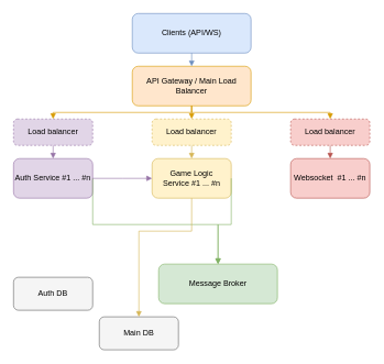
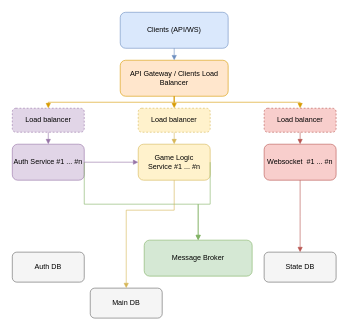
  <mxCell id="0" />
  <mxCell id="1" parent="0" />
  <mxCell id="2" value="Clients (API/WS)" style="rounded=1;whiteSpace=wrap;html=1;fillColor=#dae8fc;strokeColor=#6c8ebf;" parent="1" vertex="1"><mxGeometry x="200" y="20" width="180" height="60" as="geometry" /></mxCell>
- <mxCell id="3" value="API Gateway / Main Load Balancer" style="rounded=1;whiteSpace=wrap;html=1;fillColor=#ffe6cc;strokeColor=#d79b00;" parent="1" vertex="1"><mxGeometry x="200" y="100" width="180" height="60" as="geometry" /></mxCell>
+ <mxCell id="3" value="API Gateway / Clients Load Balancer" style="rounded=1;whiteSpace=wrap;html=1;fillColor=#ffe6cc;strokeColor=#d79b00;" parent="1" vertex="1"><mxGeometry x="200" y="100" width="180" height="60" as="geometry" /></mxCell>
  <mxCell id="4" value="Load balancer" style="rounded=1;whiteSpace=wrap;html=1;fillColor=#e1d5e7;strokeColor=#9673a6;dashed=1;" parent="1" vertex="1"><mxGeometry x="20" y="180" width="120" height="40" as="geometry" /></mxCell>
  <mxCell id="5" value="&lt;span style=&quot;color: rgb(0, 0, 0);&quot;&gt;Load balancer&lt;/span&gt;" style="rounded=1;whiteSpace=wrap;html=1;fillColor=#fff2cc;strokeColor=#d6b656;dashed=1;" parent="1" vertex="1"><mxGeometry x="230" y="180" width="120" height="40" as="geometry" /></mxCell>
  <mxCell id="6" value="&lt;span style=&quot;color: rgb(0, 0, 0);&quot;&gt;Load balancer&lt;/span&gt;" style="rounded=1;whiteSpace=wrap;html=1;fillColor=#f8cecc;strokeColor=#b85450;dashed=1;" parent="1" vertex="1"><mxGeometry x="440" y="180" width="120" height="40" as="geometry" /></mxCell>
  <mxCell id="7" value="Auth Service #1 ... #n" style="rounded=1;whiteSpace=wrap;html=1;fillColor=#e1d5e7;strokeColor=#9673a6;" parent="1" vertex="1"><mxGeometry x="20" y="240" width="120" height="60" as="geometry" /></mxCell>
  <mxCell id="8" value="Game Logic Service&lt;span style=&quot;color: rgb(0, 0, 0);&quot;&gt;&amp;nbsp;#1 ... #n&lt;/span&gt;" style="rounded=1;whiteSpace=wrap;html=1;fillColor=#fff2cc;strokeColor=#d6b656;" parent="1" vertex="1"><mxGeometry x="230" y="240" width="120" height="60" as="geometry" /></mxCell>
  <mxCell id="9" value="Websocket&amp;nbsp;&lt;span style=&quot;color: rgb(0, 0, 0);&quot;&gt;&amp;nbsp;#1 ... #n&lt;/span&gt;" style="rounded=1;whiteSpace=wrap;html=1;fillColor=#f8cecc;strokeColor=#b85450;" parent="1" vertex="1"><mxGeometry x="440" y="240" width="120" height="60" as="geometry" /></mxCell>
  <mxCell id="10" value="Message Broker" style="rounded=1;whiteSpace=wrap;html=1;fillColor=#d5e8d4;strokeColor=#82b366;" parent="1" vertex="1"><mxGeometry x="240" y="400" width="180" height="60" as="geometry" /></mxCell>
  <mxCell id="11" value="Auth DB" style="rounded=1;whiteSpace=wrap;html=1;fillColor=#f5f5f5;strokeColor=#666666;" parent="1" vertex="1"><mxGeometry x="20" y="420" width="120" height="50" as="geometry" /></mxCell>
  <mxCell id="12" value="Main DB" style="rounded=1;whiteSpace=wrap;html=1;fillColor=#f5f5f5;strokeColor=#666666;" parent="1" vertex="1"><mxGeometry x="150" y="480" width="120" height="50" as="geometry" /></mxCell>
+ <mxCell id="13" value="State DB" style="rounded=1;whiteSpace=wrap;html=1;fillColor=#f5f5f5;strokeColor=#666666;" parent="1" vertex="1"><mxGeometry x="440" y="420" width="120" height="50" as="geometry" /></mxCell>
  <mxCell id="14" style="edgeStyle=elbowEdgeStyle;elbow=vertical;rounded=0;orthogonalLoop=1;jettySize=auto;html=1;endArrow=block;endFill=1;strokeColor=#6c8ebf;" parent="1" source="2" target="3" edge="1"><mxGeometry relative="1" as="geometry" /></mxCell>
  <mxCell id="15" style="edgeStyle=elbowEdgeStyle;elbow=vertical;rounded=0;orthogonalLoop=1;jettySize=auto;html=1;endArrow=block;endFill=1;strokeColor=#d79b00;" parent="1" source="3" target="4" edge="1"><mxGeometry relative="1" as="geometry" /></mxCell>
  <mxCell id="16" style="edgeStyle=elbowEdgeStyle;elbow=vertical;rounded=0;orthogonalLoop=1;jettySize=auto;html=1;endArrow=block;endFill=1;strokeColor=#d79b00;" parent="1" source="3" target="5" edge="1"><mxGeometry relative="1" as="geometry" /></mxCell>
  <mxCell id="17" style="edgeStyle=elbowEdgeStyle;elbow=vertical;rounded=0;orthogonalLoop=1;jettySize=auto;html=1;endArrow=block;endFill=1;strokeColor=#d79b00;" parent="1" source="3" target="6" edge="1"><mxGeometry relative="1" as="geometry" /></mxCell>
  <mxCell id="18" style="edgeStyle=elbowEdgeStyle;elbow=vertical;rounded=0;orthogonalLoop=1;jettySize=auto;html=1;endArrow=block;endFill=1;strokeColor=#9673a6;" parent="1" source="4" target="7" edge="1"><mxGeometry relative="1" as="geometry" /></mxCell>
  <mxCell id="19" style="edgeStyle=elbowEdgeStyle;elbow=vertical;rounded=0;orthogonalLoop=1;jettySize=auto;html=1;endArrow=block;endFill=1;strokeColor=#d6b656;" parent="1" source="5" target="8" edge="1"><mxGeometry relative="1" as="geometry" /></mxCell>
  <mxCell id="20" style="edgeStyle=elbowEdgeStyle;elbow=vertical;rounded=0;orthogonalLoop=1;jettySize=auto;html=1;endArrow=block;endFill=1;strokeColor=#b85450;" parent="1" source="6" target="9" edge="1"><mxGeometry relative="1" as="geometry" /></mxCell>
  <mxCell id="21" style="edgeStyle=elbowEdgeStyle;elbow=vertical;rounded=0;orthogonalLoop=1;jettySize=auto;html=1;endArrow=block;endFill=1;strokeColor=#82b366;exitX=1;exitY=0.5;exitDx=0;exitDy=0;entryX=0.5;entryY=0;entryDx=0;entryDy=0;" parent="1" source="7" target="10" edge="1"><mxGeometry relative="1" as="geometry"><Array as="points"><mxPoint x="240" y="340" /></Array></mxGeometry></mxCell>
  <mxCell id="22" style="edgeStyle=elbowEdgeStyle;elbow=vertical;rounded=0;orthogonalLoop=1;jettySize=auto;html=1;endArrow=block;endFill=1;strokeColor=#9673a6;" parent="1" source="7" target="8" edge="1"><mxGeometry relative="1" as="geometry" /></mxCell>
  <mxCell id="23" style="edgeStyle=elbowEdgeStyle;elbow=vertical;rounded=0;orthogonalLoop=1;jettySize=auto;html=1;endArrow=block;endFill=1;strokeColor=#d6b656;" parent="1" source="8" target="12" edge="1"><mxGeometry relative="1" as="geometry"><Array as="points"><mxPoint x="210" y="350" /></Array></mxGeometry></mxCell>
+ <mxCell id="24" style="edgeStyle=elbowEdgeStyle;elbow=vertical;rounded=0;orthogonalLoop=1;jettySize=auto;html=1;endArrow=block;endFill=1;strokeColor=#b85450;" parent="1" source="9" target="13" edge="1"><mxGeometry relative="1" as="geometry" /></mxCell>
  <mxCell id="25" style="edgeStyle=elbowEdgeStyle;elbow=vertical;rounded=0;orthogonalLoop=1;jettySize=auto;html=1;endArrow=block;endFill=1;strokeColor=#82b366;exitX=1;exitY=0.5;exitDx=0;exitDy=0;entryX=0.5;entryY=0;entryDx=0;entryDy=0;" edge="1" parent="1" source="8" target="10"><mxGeometry relative="1" as="geometry"><mxPoint x="90" y="310" as="sourcePoint" /><mxPoint x="410" y="350" as="targetPoint" /><Array as="points"><mxPoint x="340" y="340" /></Array></mxGeometry></mxCell>
